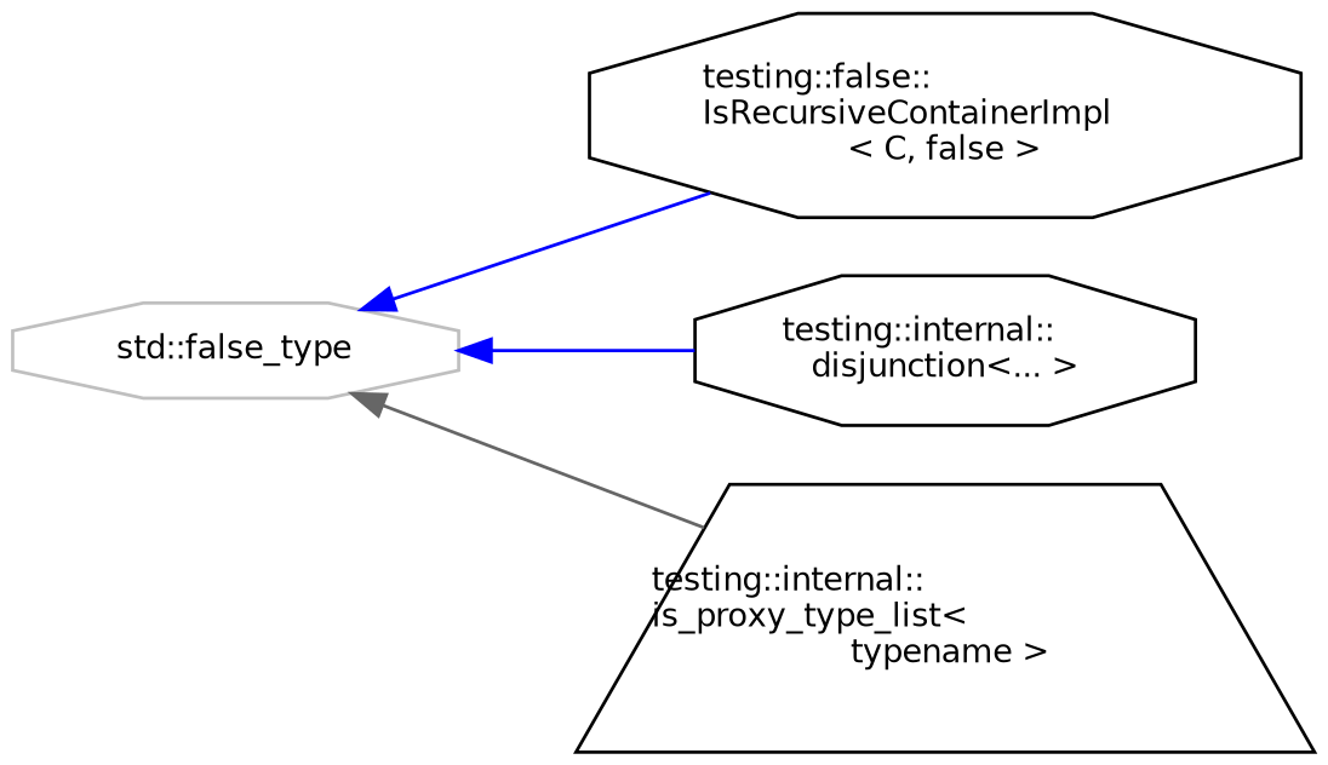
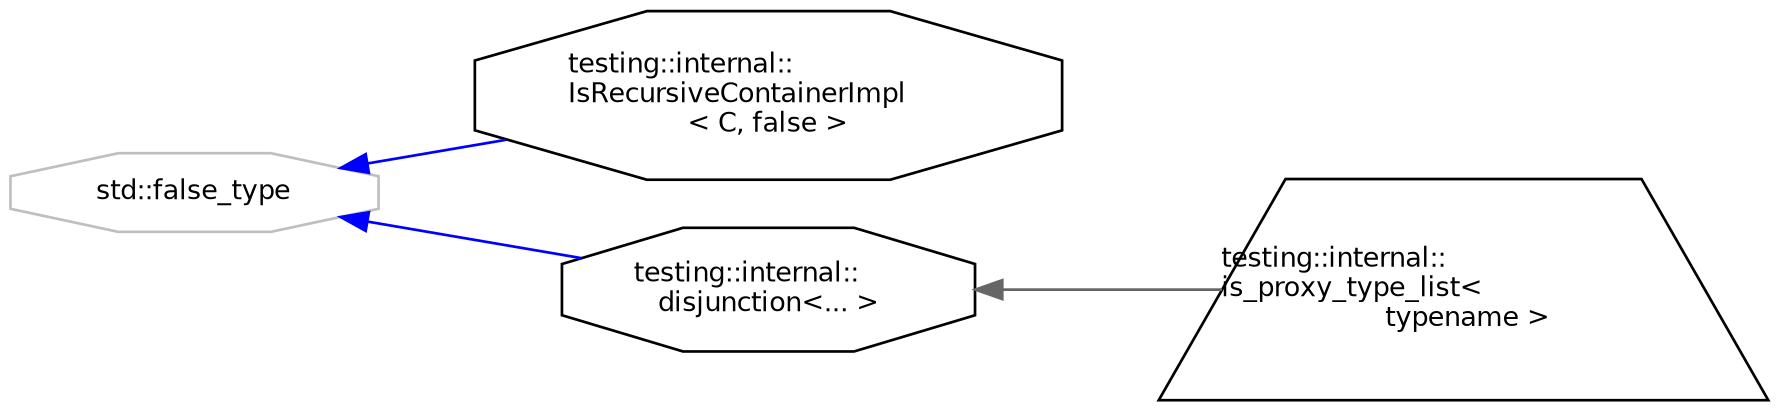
  digraph {
    rankdir=LR
    node [color=black fillcolor=white fontname=Helvetica fontsize=10 shape=octagon style=filled]
    edge [color=blue dir=back fontname=Helvetica fontsize=10 labelfontname=Helvetica labelfontsize=10 style=solid]
    n1 [color=grey75 height=0.2 label="std::false_type" width=0.4]
-   n2 [height=0.2 label="testing::false::\lIsRecursiveContainerImpl\l\< C, false \>" width=0.4]
+   n2 [height=0.2 label="testing::internal::\lIsRecursiveContainerImpl\l\< C, false \>" width=0.4]
    n3 [height=0.2 label="testing::internal::\ldisjunction\<... \>" width=0.4]
    n4 [height=0.2 label="testing::internal::\lis_proxy_type_list\<\l typename \>" shape=trapezium width=0.4]
    n1 -> n2
    n1 -> n3
-   n1 -> n4 [color=gray40]
+   n3 -> n4 [color=gray40]
  }
